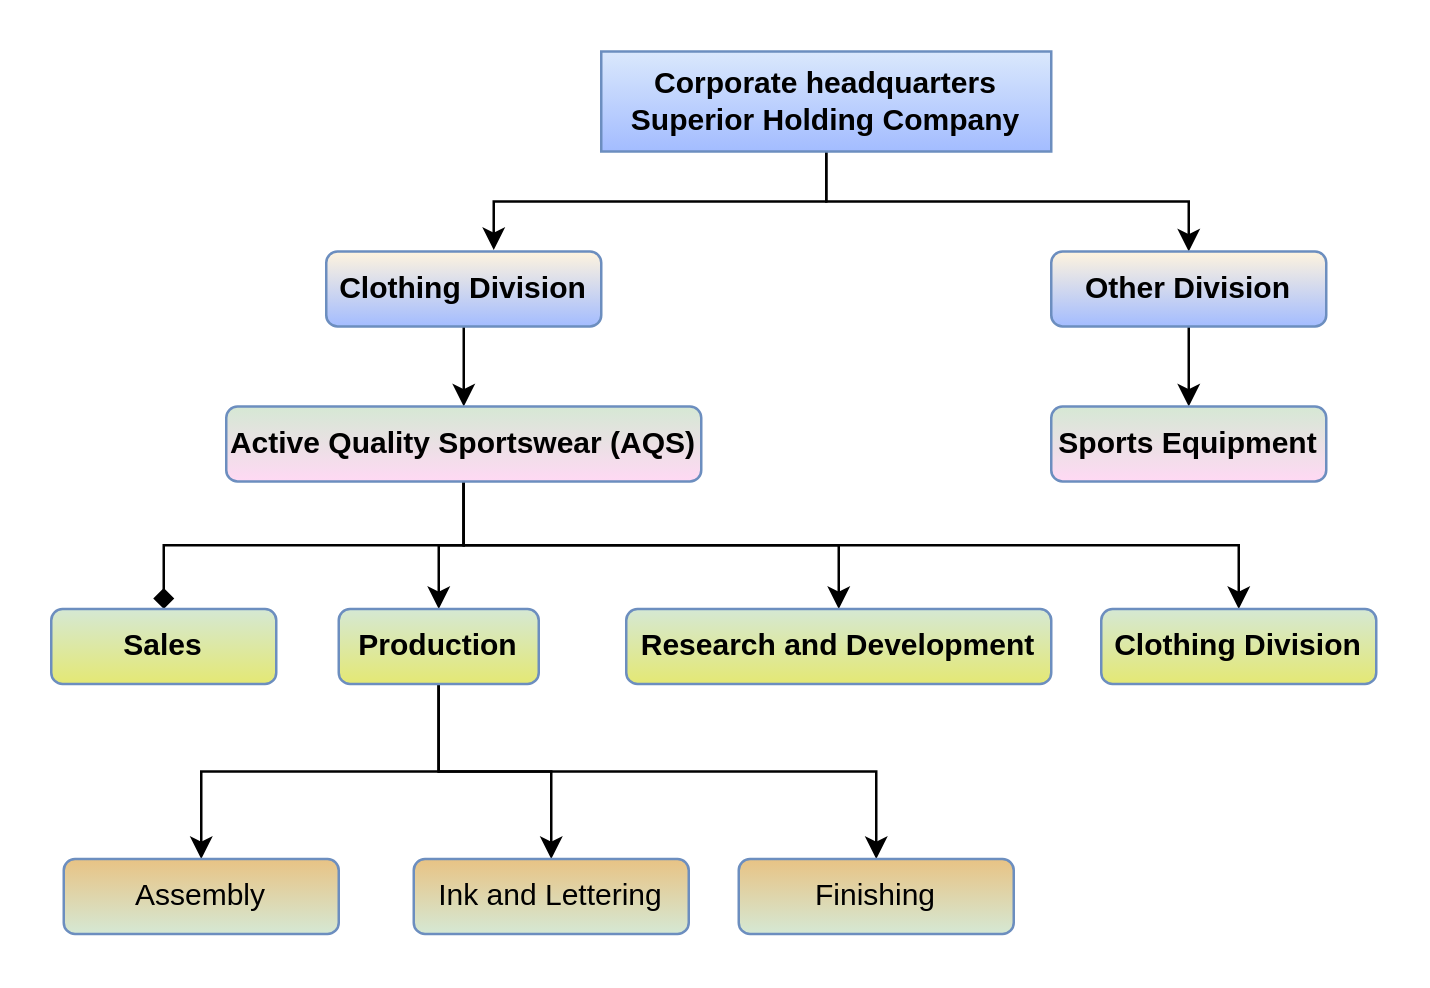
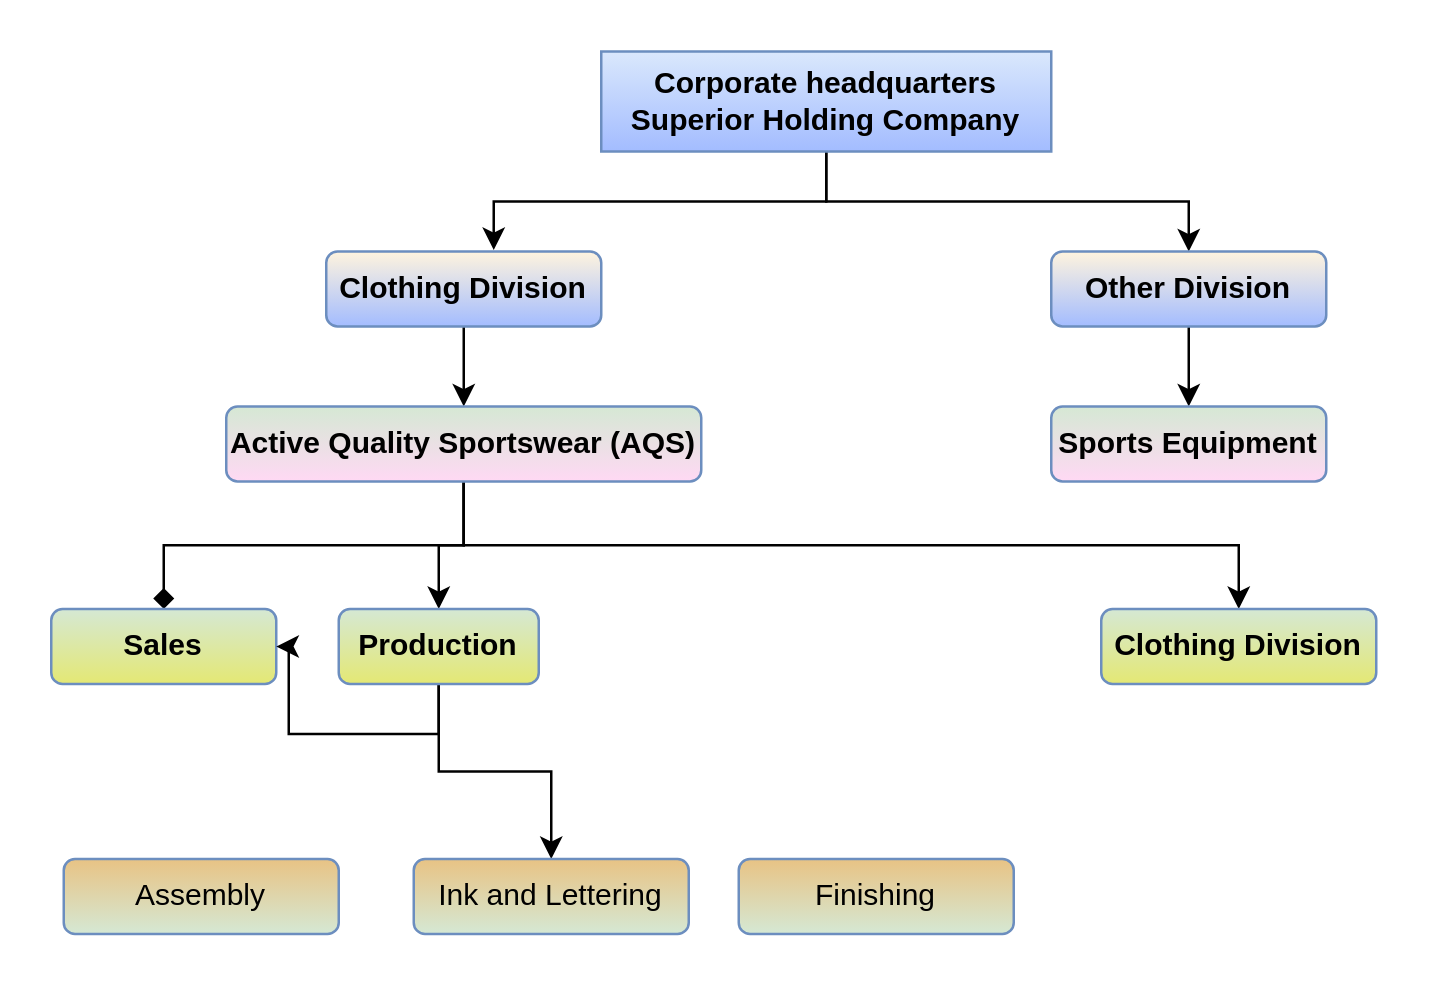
  <mxCell id="0" />
  <mxCell id="1" parent="0" />
  <mxCell id="2" style="edgeStyle=orthogonalEdgeStyle;rounded=0;orthogonalLoop=1;jettySize=auto;html=1;exitX=0.5;exitY=1;exitDx=0;exitDy=0;entryX=0.609;entryY=-0.02;entryDx=0;entryDy=0;entryPerimeter=0;fontStyle=1" edge="1" parent="1" source="4" target="6"><mxGeometry relative="1" as="geometry" /></mxCell>
  <mxCell id="3" style="edgeStyle=orthogonalEdgeStyle;rounded=0;orthogonalLoop=1;jettySize=auto;html=1;exitX=0.5;exitY=1;exitDx=0;exitDy=0;entryX=0.5;entryY=0;entryDx=0;entryDy=0;fontStyle=1" edge="1" parent="1" source="4" target="8"><mxGeometry relative="1" as="geometry" /></mxCell>
  <mxCell id="4" value="Corporate headquarters&lt;br&gt;Superior Holding Company" style="whiteSpace=wrap;html=1;fillColor=#dae8fc;strokeColor=#6c8ebf;shadow=0;gradientColor=#A3BCFF;gradientDirection=south;fontStyle=1;rounded=0;" vertex="1" parent="1"><mxGeometry x="240" y="20" width="180" height="40" as="geometry" /></mxCell>
  <mxCell id="5" style="edgeStyle=orthogonalEdgeStyle;rounded=0;orthogonalLoop=1;jettySize=auto;html=1;exitX=0.5;exitY=1;exitDx=0;exitDy=0;entryX=0.5;entryY=0;entryDx=0;entryDy=0;fontStyle=1" edge="1" parent="1" source="6" target="13"><mxGeometry relative="1" as="geometry" /></mxCell>
  <mxCell id="6" value="Clothing Division" style="rounded=1;whiteSpace=wrap;html=1;fillColor=#FFF4DE;strokeColor=#6c8ebf;shadow=0;gradientColor=#A3BCFF;gradientDirection=south;fontStyle=1" vertex="1" parent="1"><mxGeometry x="130" y="100" width="110" height="30" as="geometry" /></mxCell>
  <mxCell id="7" style="edgeStyle=orthogonalEdgeStyle;rounded=0;orthogonalLoop=1;jettySize=auto;html=1;exitX=0.5;exitY=1;exitDx=0;exitDy=0;entryX=0.5;entryY=0;entryDx=0;entryDy=0;fontStyle=1" edge="1" parent="1" source="8" target="14"><mxGeometry relative="1" as="geometry" /></mxCell>
  <mxCell id="8" value="Other Division" style="rounded=1;whiteSpace=wrap;html=1;fillColor=#FFF4DE;strokeColor=#6c8ebf;shadow=0;gradientColor=#A3BCFF;gradientDirection=south;fontStyle=1" vertex="1" parent="1"><mxGeometry x="420" y="100" width="110" height="30" as="geometry" /></mxCell>
  <mxCell id="9" style="edgeStyle=orthogonalEdgeStyle;rounded=0;orthogonalLoop=1;jettySize=auto;html=1;exitX=0.5;exitY=1;exitDx=0;exitDy=0;entryX=0.5;entryY=0;entryDx=0;entryDy=0;fontStyle=1;endArrow=diamond;" edge="1" parent="1" source="13" target="15"><mxGeometry relative="1" as="geometry" /></mxCell>
  <mxCell id="10" style="edgeStyle=orthogonalEdgeStyle;rounded=0;orthogonalLoop=1;jettySize=auto;html=1;exitX=0.5;exitY=1;exitDx=0;exitDy=0;fontStyle=1" edge="1" parent="1" source="13" target="21"><mxGeometry relative="1" as="geometry" /></mxCell>
- <mxCell id="11" style="edgeStyle=orthogonalEdgeStyle;rounded=0;orthogonalLoop=1;jettySize=auto;html=1;exitX=0.5;exitY=1;exitDx=0;exitDy=0;fontStyle=1" edge="1" parent="1" source="13" target="20"><mxGeometry relative="1" as="geometry" /></mxCell>
  <mxCell id="12" style="edgeStyle=orthogonalEdgeStyle;rounded=0;orthogonalLoop=1;jettySize=auto;html=1;exitX=0.5;exitY=1;exitDx=0;exitDy=0;fontStyle=1" edge="1" parent="1" source="13" target="19"><mxGeometry relative="1" as="geometry" /></mxCell>
  <mxCell id="13" value="Active Quality Sportswear (AQS)" style="rounded=1;whiteSpace=wrap;html=1;fillColor=#D5E8D4;strokeColor=#6c8ebf;shadow=0;gradientColor=#FFD9F4;gradientDirection=south;fontStyle=1" vertex="1" parent="1"><mxGeometry x="90" y="162" width="190" height="30" as="geometry" /></mxCell>
  <mxCell id="14" value="Sports Equipment" style="rounded=1;whiteSpace=wrap;html=1;fillColor=#D5E8D4;strokeColor=#6c8ebf;shadow=0;gradientColor=#FFD9F4;gradientDirection=south;fontStyle=1" vertex="1" parent="1"><mxGeometry x="420" y="162" width="110" height="30" as="geometry" /></mxCell>
  <mxCell id="15" value="Sales" style="rounded=1;whiteSpace=wrap;html=1;fillColor=#D5E8D4;strokeColor=#6c8ebf;shadow=0;gradientColor=#E4E874;gradientDirection=south;fontStyle=1" vertex="1" parent="1"><mxGeometry x="20" y="243" width="90" height="30" as="geometry" /></mxCell>
- <mxCell id="16" style="edgeStyle=orthogonalEdgeStyle;rounded=0;orthogonalLoop=1;jettySize=auto;html=1;exitX=0.5;exitY=1;exitDx=0;exitDy=0;entryX=0.5;entryY=0;entryDx=0;entryDy=0;fontStyle=1" edge="1" parent="1" source="19" target="22"><mxGeometry relative="1" as="geometry" /></mxCell>
  <mxCell id="17" style="edgeStyle=orthogonalEdgeStyle;rounded=0;orthogonalLoop=1;jettySize=auto;html=1;exitX=0.5;exitY=1;exitDx=0;exitDy=0;entryX=0.5;entryY=0;entryDx=0;entryDy=0;fontStyle=1" edge="1" parent="1" source="19" target="23"><mxGeometry relative="1" as="geometry" /></mxCell>
- <mxCell id="18" style="edgeStyle=orthogonalEdgeStyle;rounded=0;orthogonalLoop=1;jettySize=auto;html=1;exitX=0.5;exitY=1;exitDx=0;exitDy=0;entryX=0.5;entryY=0;entryDx=0;entryDy=0;fontStyle=1" edge="1" parent="1" source="19" target="24"><mxGeometry relative="1" as="geometry" /></mxCell>
+ <mxCell id="18" style="edgeStyle=orthogonalEdgeStyle;rounded=0;orthogonalLoop=1;jettySize=auto;html=1;exitX=0.5;exitY=1;exitDx=0;exitDy=0;fontStyle=1;" edge="1" parent="1" source="19" target="15"><mxGeometry relative="1" as="geometry" /></mxCell>
  <mxCell id="19" value="Production" style="rounded=1;whiteSpace=wrap;html=1;fillColor=#D5E8D4;strokeColor=#6c8ebf;shadow=0;gradientColor=#E4E874;gradientDirection=south;fontStyle=1" vertex="1" parent="1"><mxGeometry x="135" y="243" width="80" height="30" as="geometry" /></mxCell>
- <mxCell id="20" value="Research and Development" style="rounded=1;whiteSpace=wrap;html=1;fillColor=#D5E8D4;strokeColor=#6c8ebf;shadow=0;gradientColor=#E4E874;gradientDirection=south;fontStyle=1" vertex="1" parent="1"><mxGeometry x="250" y="243" width="170" height="30" as="geometry" /></mxCell>
  <mxCell id="21" value="Clothing Division" style="rounded=1;whiteSpace=wrap;html=1;fillColor=#D5E8D4;strokeColor=#6c8ebf;shadow=0;gradientColor=#E4E874;gradientDirection=south;fontStyle=1" vertex="1" parent="1"><mxGeometry x="440" y="243" width="110" height="30" as="geometry" /></mxCell>
  <mxCell id="22" value="Assembly" style="rounded=1;whiteSpace=wrap;html=1;fillColor=#E8C384;strokeColor=#6c8ebf;shadow=0;gradientColor=#D5E8D4;gradientDirection=south;fontStyle=0" vertex="1" parent="1"><mxGeometry x="25" y="343" width="110" height="30" as="geometry" /></mxCell>
  <mxCell id="23" value="Ink and Lettering" style="rounded=1;whiteSpace=wrap;html=1;fillColor=#E8C384;strokeColor=#6c8ebf;shadow=0;gradientColor=#D5E8D4;gradientDirection=south;fontStyle=0" vertex="1" parent="1"><mxGeometry x="165" y="343" width="110" height="30" as="geometry" /></mxCell>
  <mxCell id="24" value="Finishing" style="rounded=1;whiteSpace=wrap;html=1;fillColor=#E8C384;strokeColor=#6c8ebf;shadow=0;gradientColor=#D5E8D4;gradientDirection=south;fontStyle=0" vertex="1" parent="1"><mxGeometry x="295" y="343" width="110" height="30" as="geometry" /></mxCell>
